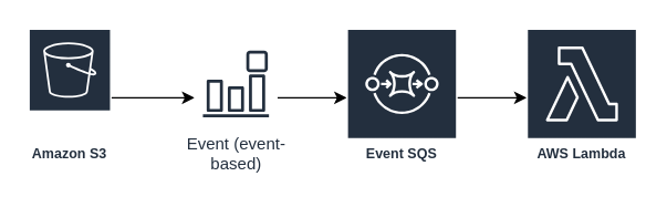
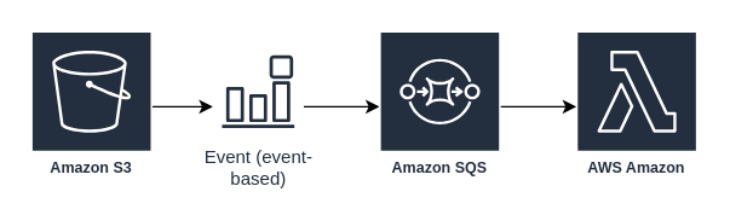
  <mxCell id="0" />
  <mxCell id="1" parent="0" />
  <mxCell id="2" style="edgeStyle=orthogonalEdgeStyle;rounded=0;orthogonalLoop=1;jettySize=auto;html=1;" edge="1" parent="1" source="3" target="5"><mxGeometry relative="1" as="geometry"><Array as="points"><mxPoint x="130" y="70" /><mxPoint x="130" y="70" /></Array></mxGeometry></mxCell>
- <mxCell id="3" value="Amazon S3" style="sketch=0;outlineConnect=0;fontColor=#232F3E;gradientColor=none;strokeColor=#ffffff;fillColor=#232F3E;dashed=0;verticalLabelPosition=middle;verticalAlign=bottom;align=center;html=1;whiteSpace=wrap;fontSize=10;fontStyle=1;spacing=3;shape=mxgraph.aws4.productIcon;prIcon=mxgraph.aws4.s3;" vertex="1" parent="1"><mxGeometry x="20" y="20" width="60" height="100" as="geometry" /></mxCell>
+ <mxCell id="3" value="Amazon S3" style="sketch=0;outlineConnect=0;fontColor=#232F3E;gradientColor=none;strokeColor=#ffffff;fillColor=#232F3E;dashed=0;verticalLabelPosition=middle;verticalAlign=bottom;align=center;html=1;whiteSpace=wrap;fontSize=10;fontStyle=1;spacing=3;shape=mxgraph.aws4.productIcon;prIcon=mxgraph.aws4.s3;" vertex="1" parent="1"><mxGeometry x="20" y="20" width="80" height="100" as="geometry" /></mxCell>
  <mxCell id="4" style="edgeStyle=orthogonalEdgeStyle;rounded=0;orthogonalLoop=1;jettySize=auto;html=1;" edge="1" parent="1" source="5" target="7"><mxGeometry relative="1" as="geometry"><Array as="points"><mxPoint x="210" y="70" /><mxPoint x="210" y="70" /></Array></mxGeometry></mxCell>
  <mxCell id="5" value="Event (event-&#10;based)" style="sketch=0;outlineConnect=0;fontColor=#232F3E;gradientColor=none;strokeColor=#232F3E;fillColor=#ffffff;dashed=0;verticalLabelPosition=bottom;verticalAlign=top;align=center;html=1;fontSize=12;fontStyle=0;aspect=fixed;shape=mxgraph.aws4.resourceIcon;resIcon=mxgraph.aws4.event_event_based;" vertex="1" parent="1"><mxGeometry x="140" y="30" width="60" height="60" as="geometry" /></mxCell>
  <mxCell id="6" style="edgeStyle=orthogonalEdgeStyle;rounded=0;orthogonalLoop=1;jettySize=auto;html=1;" edge="1" parent="1" source="7" target="8"><mxGeometry relative="1" as="geometry" /></mxCell>
- <mxCell id="7" value="Event SQS" style="sketch=0;outlineConnect=0;fontColor=#232F3E;gradientColor=none;strokeColor=#ffffff;fillColor=#232F3E;dashed=0;verticalLabelPosition=middle;verticalAlign=bottom;align=center;html=1;whiteSpace=wrap;fontSize=10;fontStyle=1;spacing=3;shape=mxgraph.aws4.productIcon;prIcon=mxgraph.aws4.sqs;" vertex="1" parent="1"><mxGeometry x="250" y="20" width="80" height="100" as="geometry" /></mxCell>
- <mxCell id="8" value="AWS Lambda" style="sketch=0;outlineConnect=0;fontColor=#232F3E;gradientColor=none;strokeColor=#ffffff;fillColor=#232F3E;dashed=0;verticalLabelPosition=middle;verticalAlign=bottom;align=center;html=1;whiteSpace=wrap;fontSize=10;fontStyle=1;spacing=3;shape=mxgraph.aws4.productIcon;prIcon=mxgraph.aws4.lambda;" vertex="1" parent="1"><mxGeometry x="380" y="20" width="80" height="100" as="geometry" /></mxCell>
+ <mxCell id="7" value="Amazon SQS" style="sketch=0;outlineConnect=0;fontColor=#232F3E;gradientColor=none;strokeColor=#ffffff;fillColor=#232F3E;dashed=0;verticalLabelPosition=middle;verticalAlign=bottom;align=center;html=1;whiteSpace=wrap;fontSize=10;fontStyle=1;spacing=3;shape=mxgraph.aws4.productIcon;prIcon=mxgraph.aws4.sqs;" vertex="1" parent="1"><mxGeometry x="250" y="20" width="80" height="100" as="geometry" /></mxCell>
+ <mxCell id="8" value="AWS Amazon" style="sketch=0;outlineConnect=0;fontColor=#232F3E;gradientColor=none;strokeColor=#ffffff;fillColor=#232F3E;dashed=0;verticalLabelPosition=middle;verticalAlign=bottom;align=center;html=1;whiteSpace=wrap;fontSize=10;fontStyle=1;spacing=3;shape=mxgraph.aws4.productIcon;prIcon=mxgraph.aws4.lambda;" vertex="1" parent="1"><mxGeometry x="380" y="20" width="80" height="100" as="geometry" /></mxCell>
